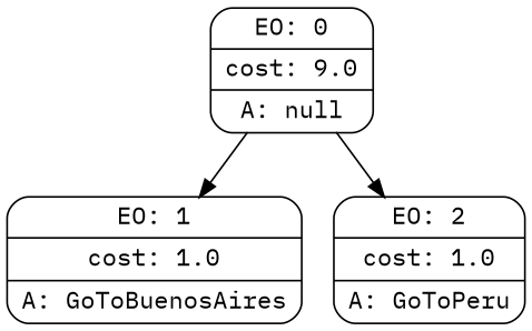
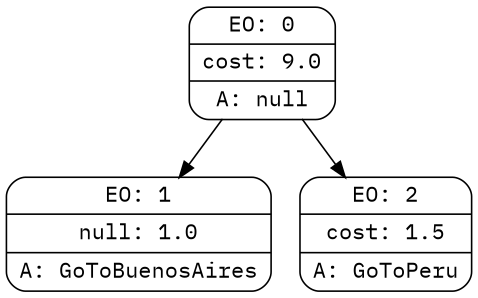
  digraph {
    fontname="IBM Plex Mono"
    node [fontname="IBM Plex Mono" shape=Mrecord]
    edge [fontname="IBM Plex Mono"]
    n1 [label="{EO: 0|cost: 9.0|A: null}"]
-   n2 [label="{EO: 1|cost: 1.0|A: GoToBuenosAires}"]
-   n3 [label="{EO: 2|cost: 1.0|A: GoToPeru}"]
+   n2 [label="{EO: 1|null: 1.0|A: GoToBuenosAires}"]
+   n3 [label="{EO: 2|cost: 1.5|A: GoToPeru}"]
    n1 -> n2
    n1 -> n3
  }
